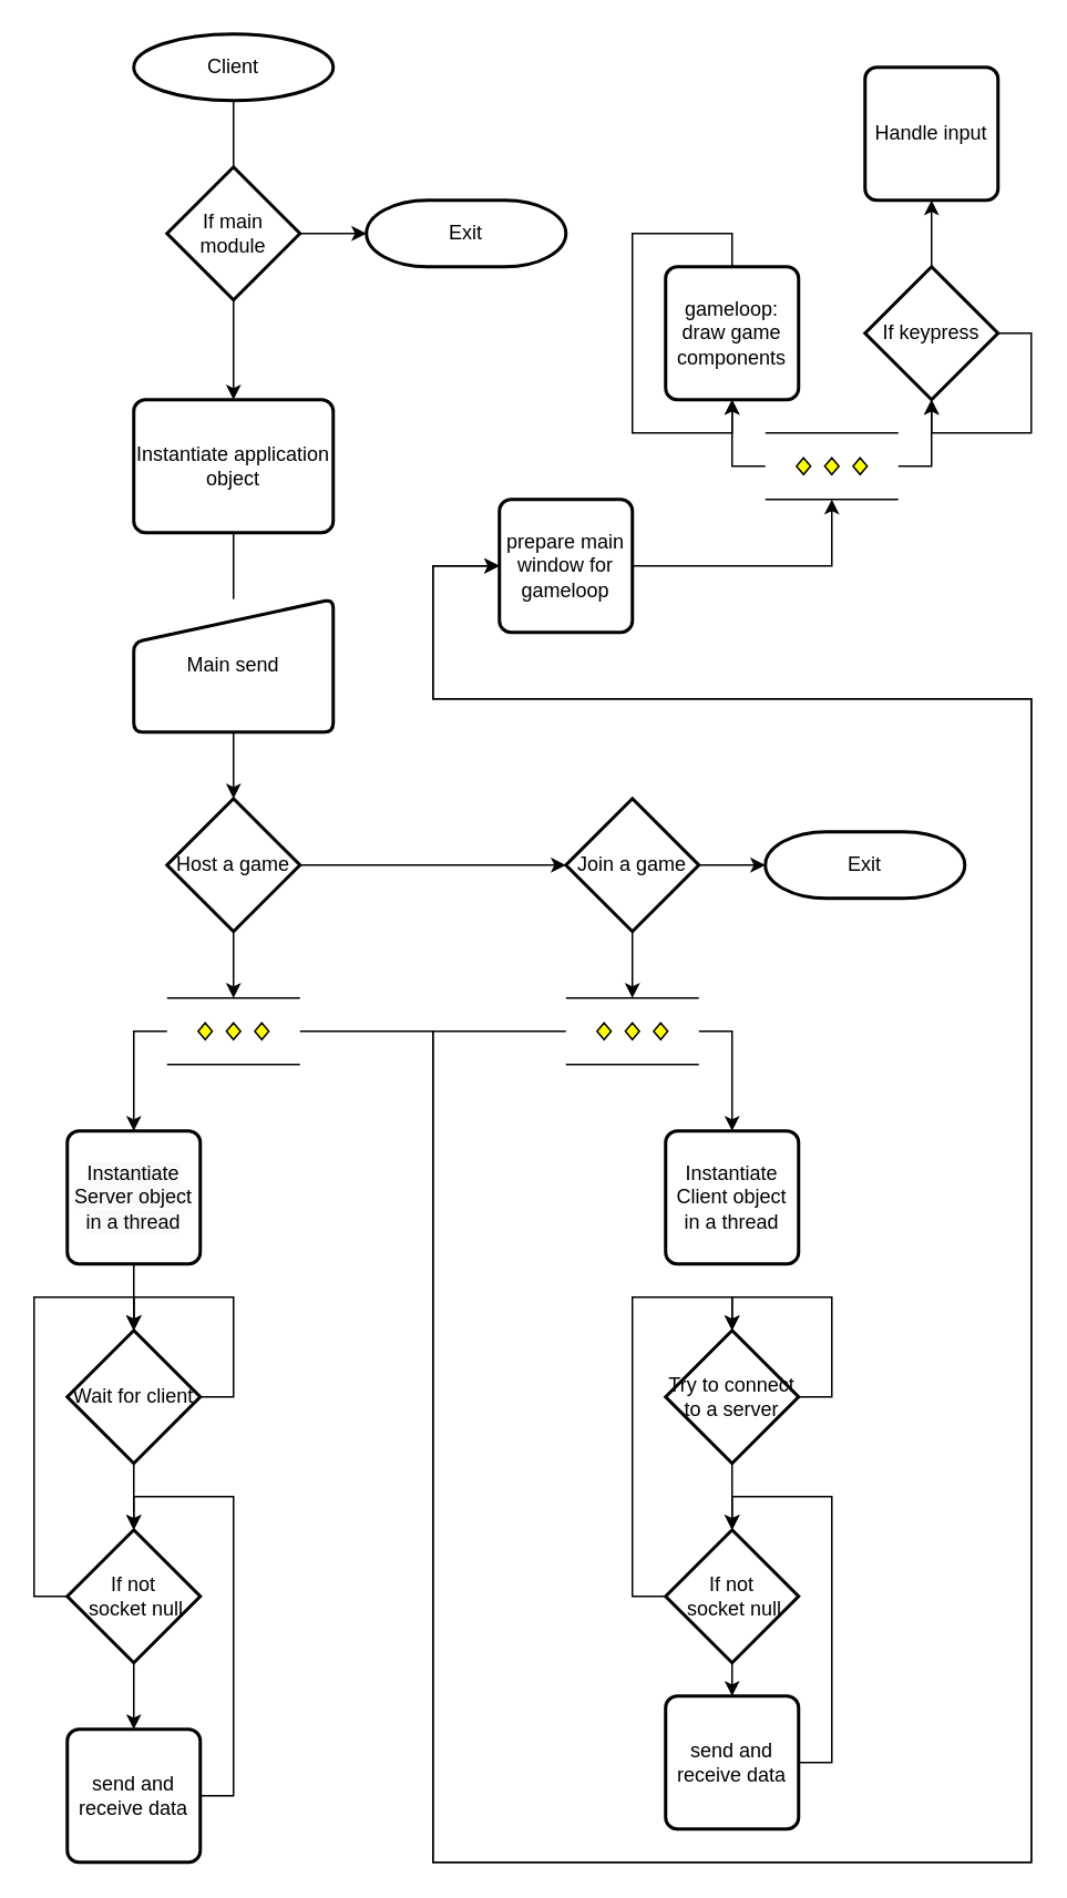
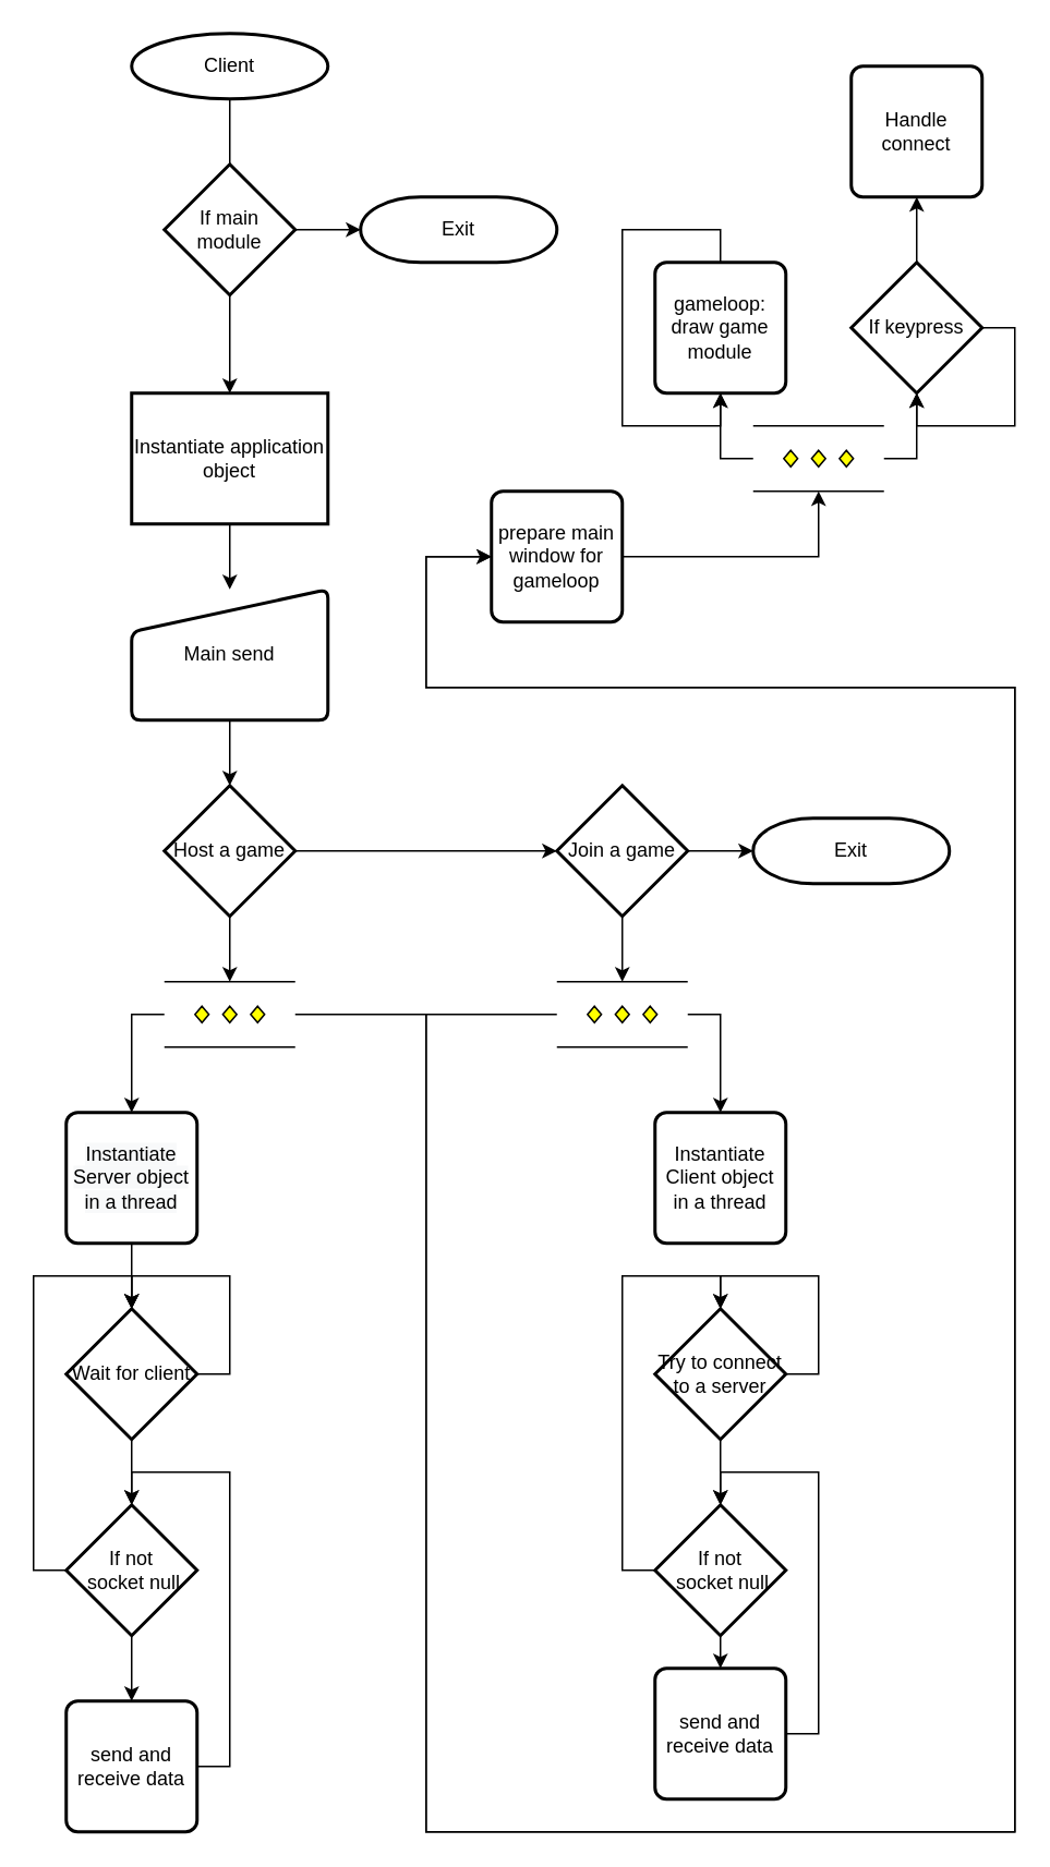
  <mxCell id="0" />
  <mxCell id="1" parent="0" />
  <mxCell id="2" style="edgeStyle=orthogonalEdgeStyle;rounded=0;orthogonalLoop=1;jettySize=auto;html=1;exitX=0.5;exitY=1;exitDx=0;exitDy=0;exitPerimeter=0;" edge="1" parent="1" source="3"><mxGeometry relative="1" as="geometry"><mxPoint x="140" y="120" as="targetPoint" /></mxGeometry></mxCell>
  <mxCell id="3" value="Client" style="strokeWidth=2;html=1;shape=mxgraph.flowchart.start_1;whiteSpace=wrap;" vertex="1" parent="1"><mxGeometry x="80" y="20" width="120" height="40" as="geometry" /></mxCell>
  <mxCell id="4" style="edgeStyle=orthogonalEdgeStyle;rounded=0;orthogonalLoop=1;jettySize=auto;html=1;exitX=0.5;exitY=1;exitDx=0;exitDy=0;exitPerimeter=0;entryX=0.5;entryY=0;entryDx=0;entryDy=0;" edge="1" parent="1" source="6" target="8"><mxGeometry relative="1" as="geometry" /></mxCell>
  <mxCell id="5" style="edgeStyle=orthogonalEdgeStyle;rounded=0;orthogonalLoop=1;jettySize=auto;html=1;exitX=1;exitY=0.5;exitDx=0;exitDy=0;exitPerimeter=0;entryX=0;entryY=0.5;entryDx=0;entryDy=0;entryPerimeter=0;" edge="1" parent="1" source="6" target="9"><mxGeometry relative="1" as="geometry" /></mxCell>
  <mxCell id="6" value="If main module" style="strokeWidth=2;html=1;shape=mxgraph.flowchart.decision;whiteSpace=wrap;" vertex="1" parent="1"><mxGeometry x="100" y="100" width="80" height="80" as="geometry" /></mxCell>
- <mxCell id="7" style="edgeStyle=orthogonalEdgeStyle;rounded=0;orthogonalLoop=1;jettySize=auto;html=1;exitX=0.5;exitY=1;exitDx=0;exitDy=0;entryX=0.5;entryY=0;entryDx=0;entryDy=0;endArrow=none;" edge="1" parent="1" source="8" target="11"><mxGeometry relative="1" as="geometry" /></mxCell>
- <mxCell id="8" value="Instantiate application object" style="rounded=1;whiteSpace=wrap;html=1;absoluteArcSize=1;arcSize=14;strokeWidth=2;" vertex="1" parent="1"><mxGeometry x="80" y="240" width="120" height="80" as="geometry" /></mxCell>
+ <mxCell id="7" style="edgeStyle=orthogonalEdgeStyle;rounded=0;orthogonalLoop=1;jettySize=auto;html=1;exitX=0.5;exitY=1;exitDx=0;exitDy=0;entryX=0.5;entryY=0;entryDx=0;entryDy=0;" edge="1" parent="1" source="8" target="11"><mxGeometry relative="1" as="geometry" /></mxCell>
+ <mxCell id="8" value="Instantiate application object" style="whiteSpace=wrap;html=1;absoluteArcSize=1;arcSize=14;strokeWidth=2;rounded=0;" vertex="1" parent="1"><mxGeometry x="80" y="240" width="120" height="80" as="geometry" /></mxCell>
  <mxCell id="9" value="Exit" style="strokeWidth=2;html=1;shape=mxgraph.flowchart.terminator;whiteSpace=wrap;" vertex="1" parent="1"><mxGeometry x="220" y="120" width="120" height="40" as="geometry" /></mxCell>
  <mxCell id="10" style="edgeStyle=orthogonalEdgeStyle;rounded=0;orthogonalLoop=1;jettySize=auto;html=1;exitX=0.5;exitY=1;exitDx=0;exitDy=0;entryX=0.5;entryY=0;entryDx=0;entryDy=0;entryPerimeter=0;" edge="1" parent="1" source="11" target="14"><mxGeometry relative="1" as="geometry" /></mxCell>
  <mxCell id="11" value="Main send" style="html=1;strokeWidth=2;shape=manualInput;whiteSpace=wrap;rounded=1;size=26;arcSize=11;" vertex="1" parent="1"><mxGeometry x="80" y="360" width="120" height="80" as="geometry" /></mxCell>
  <mxCell id="12" value="" style="edgeStyle=orthogonalEdgeStyle;rounded=0;orthogonalLoop=1;jettySize=auto;html=1;" edge="1" parent="1" source="14" target="17"><mxGeometry relative="1" as="geometry" /></mxCell>
  <mxCell id="13" style="edgeStyle=orthogonalEdgeStyle;rounded=0;orthogonalLoop=1;jettySize=auto;html=1;exitX=0.5;exitY=1;exitDx=0;exitDy=0;exitPerimeter=0;entryX=0.5;entryY=0;entryDx=0;entryDy=0;entryPerimeter=0;" edge="1" parent="1" source="14" target="27"><mxGeometry relative="1" as="geometry" /></mxCell>
  <mxCell id="14" value="Host a game" style="strokeWidth=2;html=1;shape=mxgraph.flowchart.decision;whiteSpace=wrap;" vertex="1" parent="1"><mxGeometry x="100" y="480" width="80" height="80" as="geometry" /></mxCell>
  <mxCell id="15" style="edgeStyle=orthogonalEdgeStyle;rounded=0;orthogonalLoop=1;jettySize=auto;html=1;exitX=1;exitY=0.5;exitDx=0;exitDy=0;exitPerimeter=0;entryX=0;entryY=0.5;entryDx=0;entryDy=0;entryPerimeter=0;" edge="1" parent="1" source="17" target="18"><mxGeometry relative="1" as="geometry" /></mxCell>
  <mxCell id="16" style="edgeStyle=orthogonalEdgeStyle;rounded=0;orthogonalLoop=1;jettySize=auto;html=1;exitX=0.5;exitY=1;exitDx=0;exitDy=0;exitPerimeter=0;entryX=0.5;entryY=0;entryDx=0;entryDy=0;entryPerimeter=0;" edge="1" parent="1" source="17" target="23"><mxGeometry relative="1" as="geometry" /></mxCell>
  <mxCell id="17" value="Join a game" style="strokeWidth=2;html=1;shape=mxgraph.flowchart.decision;whiteSpace=wrap;" vertex="1" parent="1"><mxGeometry x="340" y="480" width="80" height="80" as="geometry" /></mxCell>
  <mxCell id="18" value="Exit" style="strokeWidth=2;html=1;shape=mxgraph.flowchart.terminator;whiteSpace=wrap;" vertex="1" parent="1"><mxGeometry x="460" y="500" width="120" height="40" as="geometry" /></mxCell>
  <mxCell id="19" style="edgeStyle=orthogonalEdgeStyle;rounded=0;orthogonalLoop=1;jettySize=auto;html=1;exitX=1;exitY=0.5;exitDx=0;exitDy=0;entryX=0.5;entryY=1;entryDx=0;entryDy=0;entryPerimeter=0;" edge="1" parent="1" source="20" target="41"><mxGeometry relative="1" as="geometry" /></mxCell>
  <mxCell id="20" value="prepare main window for gameloop" style="rounded=1;whiteSpace=wrap;html=1;absoluteArcSize=1;arcSize=14;strokeWidth=2;" vertex="1" parent="1"><mxGeometry x="300" y="300" width="80" height="80" as="geometry" /></mxCell>
  <mxCell id="21" style="edgeStyle=orthogonalEdgeStyle;rounded=0;orthogonalLoop=1;jettySize=auto;html=1;exitX=1;exitY=0.5;exitDx=0;exitDy=0;exitPerimeter=0;entryX=0.5;entryY=0;entryDx=0;entryDy=0;" edge="1" parent="1" source="23" target="24"><mxGeometry relative="1" as="geometry" /></mxCell>
  <mxCell id="22" style="edgeStyle=orthogonalEdgeStyle;rounded=0;orthogonalLoop=1;jettySize=auto;html=1;exitX=0;exitY=0.5;exitDx=0;exitDy=0;exitPerimeter=0;entryX=0;entryY=0.5;entryDx=0;entryDy=0;" edge="1" parent="1" source="23" target="20"><mxGeometry relative="1" as="geometry"><Array as="points"><mxPoint x="260" y="620" /><mxPoint x="260" y="1120" /><mxPoint x="620" y="1120" /><mxPoint x="620" y="420" /><mxPoint x="260" y="420" /><mxPoint x="260" y="340" /></Array></mxGeometry></mxCell>
  <mxCell id="23" value="" style="verticalLabelPosition=bottom;verticalAlign=top;html=1;shape=mxgraph.flowchart.parallel_mode;pointerEvents=1" vertex="1" parent="1"><mxGeometry x="340" y="600" width="80" height="40" as="geometry" /></mxCell>
  <mxCell id="24" value="&lt;span style=&quot;&quot;&gt;Instantiate Client object in a thread&lt;/span&gt;" style="rounded=1;whiteSpace=wrap;html=1;absoluteArcSize=1;arcSize=14;strokeWidth=2;" vertex="1" parent="1"><mxGeometry x="400" y="680" width="80" height="80" as="geometry" /></mxCell>
  <mxCell id="25" style="edgeStyle=orthogonalEdgeStyle;rounded=0;orthogonalLoop=1;jettySize=auto;html=1;exitX=0;exitY=0.5;exitDx=0;exitDy=0;exitPerimeter=0;entryX=0.5;entryY=0;entryDx=0;entryDy=0;" edge="1" parent="1" source="27" target="29"><mxGeometry relative="1" as="geometry" /></mxCell>
  <mxCell id="26" style="edgeStyle=orthogonalEdgeStyle;rounded=0;orthogonalLoop=1;jettySize=auto;html=1;exitX=1;exitY=0.5;exitDx=0;exitDy=0;exitPerimeter=0;entryX=0;entryY=0.5;entryDx=0;entryDy=0;" edge="1" parent="1" source="27" target="20"><mxGeometry relative="1" as="geometry"><mxPoint x="300" y="340" as="targetPoint" /><Array as="points"><mxPoint x="260" y="620" /><mxPoint x="260" y="1120" /><mxPoint x="620" y="1120" /><mxPoint x="620" y="420" /><mxPoint x="260" y="420" /><mxPoint x="260" y="340" /></Array></mxGeometry></mxCell>
  <mxCell id="27" value="" style="verticalLabelPosition=bottom;verticalAlign=top;html=1;shape=mxgraph.flowchart.parallel_mode;pointerEvents=1" vertex="1" parent="1"><mxGeometry x="100" y="600" width="80" height="40" as="geometry" /></mxCell>
  <mxCell id="28" style="edgeStyle=orthogonalEdgeStyle;rounded=0;orthogonalLoop=1;jettySize=auto;html=1;exitX=0.5;exitY=1;exitDx=0;exitDy=0;entryX=0.5;entryY=0;entryDx=0;entryDy=0;entryPerimeter=0;" edge="1" parent="1" source="29" target="37"><mxGeometry relative="1" as="geometry" /></mxCell>
  <mxCell id="29" value="&lt;span style=&quot;color: rgb(0, 0, 0); font-family: Helvetica; font-size: 12px; font-style: normal; font-variant-ligatures: normal; font-variant-caps: normal; font-weight: 400; letter-spacing: normal; orphans: 2; text-align: center; text-indent: 0px; text-transform: none; widows: 2; word-spacing: 0px; -webkit-text-stroke-width: 0px; background-color: rgb(248, 249, 250); text-decoration-thickness: initial; text-decoration-style: initial; text-decoration-color: initial; float: none; display: inline !important;&quot;&gt;Instantiate Server object in a thread&lt;/span&gt;" style="rounded=1;whiteSpace=wrap;html=1;absoluteArcSize=1;arcSize=14;strokeWidth=2;" vertex="1" parent="1"><mxGeometry x="40" y="680" width="80" height="80" as="geometry" /></mxCell>
- <mxCell id="30" value="gameloop:&lt;br&gt;draw game components" style="rounded=1;whiteSpace=wrap;html=1;absoluteArcSize=1;arcSize=14;strokeWidth=2;" vertex="1" parent="1"><mxGeometry x="400" y="160" width="80" height="80" as="geometry" /></mxCell>
+ <mxCell id="30" value="gameloop:&lt;br&gt;draw game module" style="rounded=1;whiteSpace=wrap;html=1;absoluteArcSize=1;arcSize=14;strokeWidth=2;" vertex="1" parent="1"><mxGeometry x="400" y="160" width="80" height="80" as="geometry" /></mxCell>
  <mxCell id="31" style="edgeStyle=orthogonalEdgeStyle;rounded=0;orthogonalLoop=1;jettySize=auto;html=1;exitX=0.5;exitY=1;exitDx=0;exitDy=0;exitPerimeter=0;entryX=0.5;entryY=0;entryDx=0;entryDy=0;entryPerimeter=0;" edge="1" parent="1" source="32" target="54"><mxGeometry relative="1" as="geometry" /></mxCell>
  <mxCell id="32" value="Try to connect to a server" style="strokeWidth=2;html=1;shape=mxgraph.flowchart.decision;whiteSpace=wrap;" vertex="1" parent="1"><mxGeometry x="400" y="800" width="80" height="80" as="geometry" /></mxCell>
  <mxCell id="33" style="edgeStyle=orthogonalEdgeStyle;rounded=0;orthogonalLoop=1;jettySize=auto;html=1;exitX=1;exitY=0.5;exitDx=0;exitDy=0;entryX=0.5;entryY=0;entryDx=0;entryDy=0;entryPerimeter=0;" edge="1" parent="1" source="34" target="54"><mxGeometry relative="1" as="geometry" /></mxCell>
  <mxCell id="34" value="&lt;span style=&quot;&quot;&gt;send and receive data&lt;/span&gt;" style="rounded=1;whiteSpace=wrap;html=1;absoluteArcSize=1;arcSize=14;strokeWidth=2;" vertex="1" parent="1"><mxGeometry x="400" y="1020" width="80" height="80" as="geometry" /></mxCell>
  <mxCell id="35" style="edgeStyle=orthogonalEdgeStyle;rounded=0;orthogonalLoop=1;jettySize=auto;html=1;exitX=1;exitY=0.5;exitDx=0;exitDy=0;exitPerimeter=0;entryX=0.5;entryY=0;entryDx=0;entryDy=0;entryPerimeter=0;" edge="1" parent="1" source="32" target="32"><mxGeometry relative="1" as="geometry"><Array as="points"><mxPoint x="500" y="840" /><mxPoint x="500" y="780" /><mxPoint x="440" y="780" /></Array></mxGeometry></mxCell>
  <mxCell id="36" style="edgeStyle=orthogonalEdgeStyle;rounded=0;orthogonalLoop=1;jettySize=auto;html=1;exitX=0.5;exitY=1;exitDx=0;exitDy=0;exitPerimeter=0;entryX=0.5;entryY=0;entryDx=0;entryDy=0;entryPerimeter=0;" edge="1" parent="1" source="37" target="51"><mxGeometry relative="1" as="geometry" /></mxCell>
  <mxCell id="37" value="Wait for client" style="strokeWidth=2;html=1;shape=mxgraph.flowchart.decision;whiteSpace=wrap;" vertex="1" parent="1"><mxGeometry x="40" y="800" width="80" height="80" as="geometry" /></mxCell>
  <mxCell id="38" style="edgeStyle=orthogonalEdgeStyle;rounded=0;orthogonalLoop=1;jettySize=auto;html=1;exitX=1;exitY=0.5;exitDx=0;exitDy=0;exitPerimeter=0;entryX=0.5;entryY=0;entryDx=0;entryDy=0;entryPerimeter=0;" edge="1" parent="1" source="37" target="37"><mxGeometry relative="1" as="geometry"><Array as="points"><mxPoint x="140" y="840" /><mxPoint x="140" y="780" /><mxPoint x="80" y="780" /></Array></mxGeometry></mxCell>
  <mxCell id="39" style="edgeStyle=orthogonalEdgeStyle;rounded=0;orthogonalLoop=1;jettySize=auto;html=1;exitX=0;exitY=0.5;exitDx=0;exitDy=0;exitPerimeter=0;entryX=0.5;entryY=1;entryDx=0;entryDy=0;" edge="1" parent="1" source="41" target="30"><mxGeometry relative="1" as="geometry" /></mxCell>
  <mxCell id="40" style="edgeStyle=orthogonalEdgeStyle;rounded=0;orthogonalLoop=1;jettySize=auto;html=1;exitX=1;exitY=0.5;exitDx=0;exitDy=0;exitPerimeter=0;entryX=0.5;entryY=1;entryDx=0;entryDy=0;entryPerimeter=0;" edge="1" parent="1" source="41" target="45"><mxGeometry relative="1" as="geometry" /></mxCell>
  <mxCell id="41" value="" style="verticalLabelPosition=bottom;verticalAlign=top;html=1;shape=mxgraph.flowchart.parallel_mode;pointerEvents=1" vertex="1" parent="1"><mxGeometry x="460" y="260" width="80" height="40" as="geometry" /></mxCell>
- <mxCell id="42" value="Handle input" style="rounded=1;whiteSpace=wrap;html=1;absoluteArcSize=1;arcSize=14;strokeWidth=2;" vertex="1" parent="1"><mxGeometry x="520" y="40" width="80" height="80" as="geometry" /></mxCell>
+ <mxCell id="42" value="Handle connect" style="rounded=1;whiteSpace=wrap;html=1;absoluteArcSize=1;arcSize=14;strokeWidth=2;" vertex="1" parent="1"><mxGeometry x="520" y="40" width="80" height="80" as="geometry" /></mxCell>
  <mxCell id="43" style="edgeStyle=orthogonalEdgeStyle;rounded=0;orthogonalLoop=1;jettySize=auto;html=1;exitX=0.5;exitY=0;exitDx=0;exitDy=0;entryX=0.5;entryY=1;entryDx=0;entryDy=0;" edge="1" parent="1" source="30" target="30"><mxGeometry relative="1" as="geometry"><Array as="points"><mxPoint x="440" y="140" /><mxPoint x="380" y="140" /><mxPoint x="380" y="260" /><mxPoint x="440" y="260" /></Array></mxGeometry></mxCell>
  <mxCell id="44" style="edgeStyle=orthogonalEdgeStyle;rounded=0;orthogonalLoop=1;jettySize=auto;html=1;exitX=0.5;exitY=0;exitDx=0;exitDy=0;exitPerimeter=0;entryX=0.5;entryY=1;entryDx=0;entryDy=0;" edge="1" parent="1" source="45" target="42"><mxGeometry relative="1" as="geometry" /></mxCell>
  <mxCell id="45" value="If keypress" style="strokeWidth=2;html=1;shape=mxgraph.flowchart.decision;whiteSpace=wrap;" vertex="1" parent="1"><mxGeometry x="520" y="160" width="80" height="80" as="geometry" /></mxCell>
  <mxCell id="46" style="edgeStyle=orthogonalEdgeStyle;rounded=0;orthogonalLoop=1;jettySize=auto;html=1;exitX=1;exitY=0.5;exitDx=0;exitDy=0;exitPerimeter=0;entryX=0.5;entryY=1;entryDx=0;entryDy=0;entryPerimeter=0;" edge="1" parent="1" source="45" target="45"><mxGeometry relative="1" as="geometry" /></mxCell>
  <mxCell id="47" style="edgeStyle=orthogonalEdgeStyle;rounded=0;orthogonalLoop=1;jettySize=auto;html=1;exitX=1;exitY=0.5;exitDx=0;exitDy=0;entryX=0.5;entryY=0;entryDx=0;entryDy=0;entryPerimeter=0;" edge="1" parent="1" source="48" target="51"><mxGeometry relative="1" as="geometry" /></mxCell>
  <mxCell id="48" value="send and receive data" style="rounded=1;whiteSpace=wrap;html=1;absoluteArcSize=1;arcSize=14;strokeWidth=2;" vertex="1" parent="1"><mxGeometry x="40" y="1040" width="80" height="80" as="geometry" /></mxCell>
  <mxCell id="49" style="edgeStyle=orthogonalEdgeStyle;rounded=0;orthogonalLoop=1;jettySize=auto;html=1;exitX=0.5;exitY=1;exitDx=0;exitDy=0;exitPerimeter=0;entryX=0.5;entryY=0;entryDx=0;entryDy=0;" edge="1" parent="1" source="51" target="48"><mxGeometry relative="1" as="geometry" /></mxCell>
  <mxCell id="50" style="edgeStyle=orthogonalEdgeStyle;rounded=0;orthogonalLoop=1;jettySize=auto;html=1;exitX=0;exitY=0.5;exitDx=0;exitDy=0;exitPerimeter=0;entryX=0.5;entryY=0;entryDx=0;entryDy=0;entryPerimeter=0;" edge="1" parent="1" source="51" target="37"><mxGeometry relative="1" as="geometry"><Array as="points"><mxPoint x="20" y="960" /><mxPoint x="20" y="780" /><mxPoint x="80" y="780" /></Array></mxGeometry></mxCell>
  <mxCell id="51" value="If not&lt;br&gt;&amp;nbsp;socket null" style="strokeWidth=2;html=1;shape=mxgraph.flowchart.decision;whiteSpace=wrap;" vertex="1" parent="1"><mxGeometry x="40" y="920" width="80" height="80" as="geometry" /></mxCell>
  <mxCell id="52" style="edgeStyle=orthogonalEdgeStyle;rounded=0;orthogonalLoop=1;jettySize=auto;html=1;exitX=0.5;exitY=1;exitDx=0;exitDy=0;exitPerimeter=0;entryX=0.5;entryY=0;entryDx=0;entryDy=0;" edge="1" parent="1" source="54" target="34"><mxGeometry relative="1" as="geometry" /></mxCell>
  <mxCell id="53" style="edgeStyle=orthogonalEdgeStyle;rounded=0;orthogonalLoop=1;jettySize=auto;html=1;exitX=0;exitY=0.5;exitDx=0;exitDy=0;exitPerimeter=0;entryX=0.5;entryY=0;entryDx=0;entryDy=0;entryPerimeter=0;" edge="1" parent="1" source="54" target="32"><mxGeometry relative="1" as="geometry"><Array as="points"><mxPoint x="380" y="960" /><mxPoint x="380" y="780" /><mxPoint x="440" y="780" /></Array></mxGeometry></mxCell>
  <mxCell id="54" value="If not&lt;br&gt;&amp;nbsp;socket null" style="strokeWidth=2;html=1;shape=mxgraph.flowchart.decision;whiteSpace=wrap;" vertex="1" parent="1"><mxGeometry x="400" y="920" width="80" height="80" as="geometry" /></mxCell>
